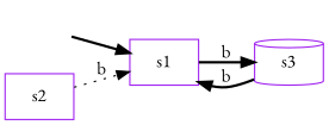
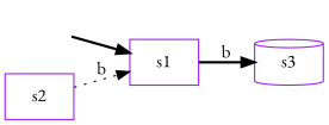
  digraph {
    fontname="EB Garamond"
    rankdir=LR
    node [fontname="EB Garamond" color=purple shape=box]
    edge [fontname="EB Garamond" style=bold]
    fake [style=invisible color="" shape=""]
    s1 [root=true]
    s3 [shape=cylinder]
    s2
    fake -> s1
    s1 -> s3 [label=b]
-   s3 -> s1 [label=b]
    s2 -> s1 [label=b style=dotted]
  }
